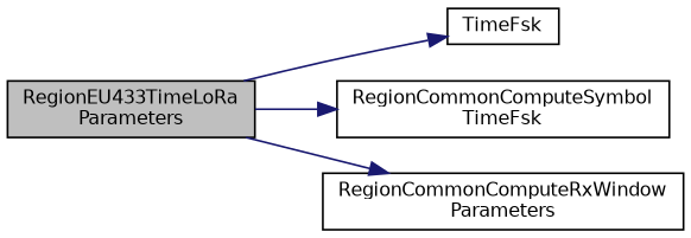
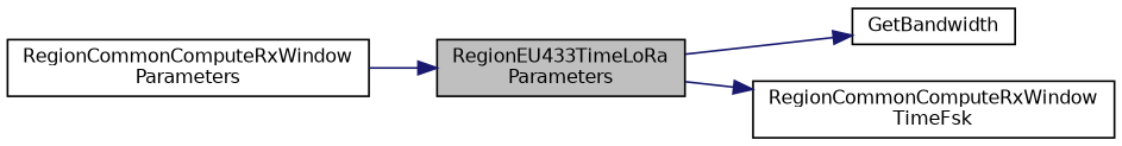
  digraph {
    rankdir=LR
    node [color=black fillcolor=white fontname=Helvetica fontsize=10 shape=record style=filled]
    edge [color=midnightblue fontname=Helvetica fontsize=10 labelfontname=Helvetica labelfontsize=10 style=solid]
    n1 [fillcolor=grey75 fontcolor=black height=0.2 label="RegionEU433TimeLoRa\lParameters" width=0.4]
-   n2 [height=0.2 label=TimeFsk width=0.4]
-   n3 [height=0.2 label="RegionCommonComputeSymbol\lTimeFsk" width=0.4]
+   n2 [height=0.2 label=GetBandwidth width=0.4]
+   n3 [height=0.2 label="RegionCommonComputeRxWindow\lTimeFsk" width=0.4]
    n4 [height=0.2 label="RegionCommonComputeRxWindow\lParameters" width=0.4]
    n1 -> n2
    n1 -> n3
-   n1 -> n4
+   n4 -> n1
  }
